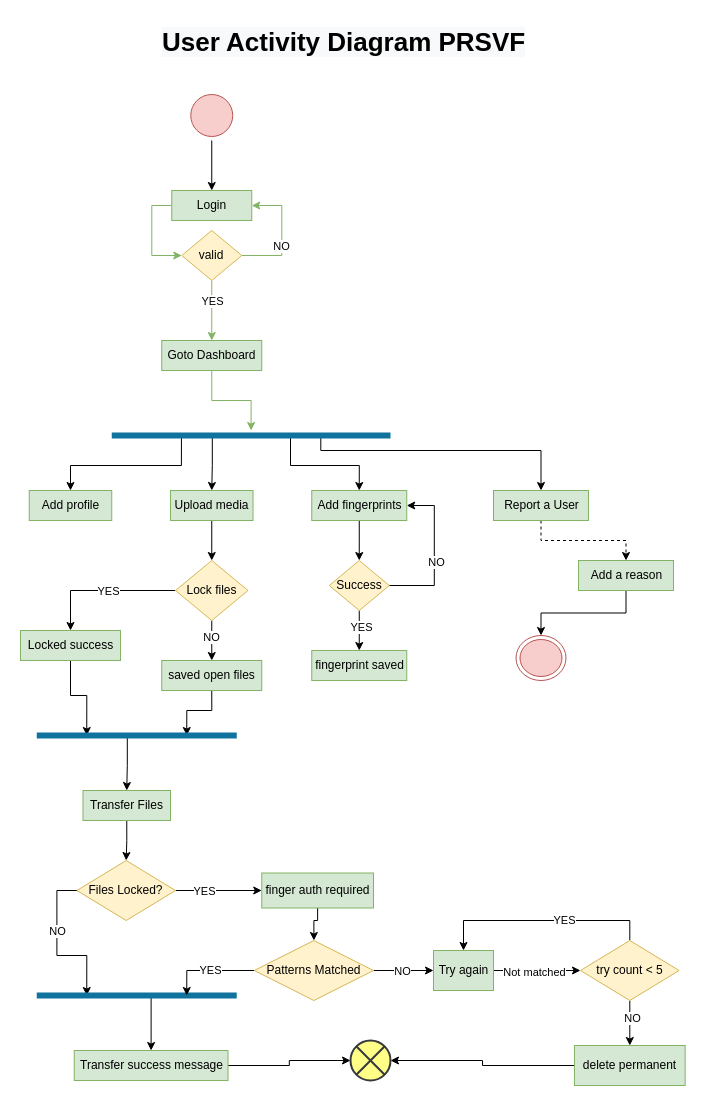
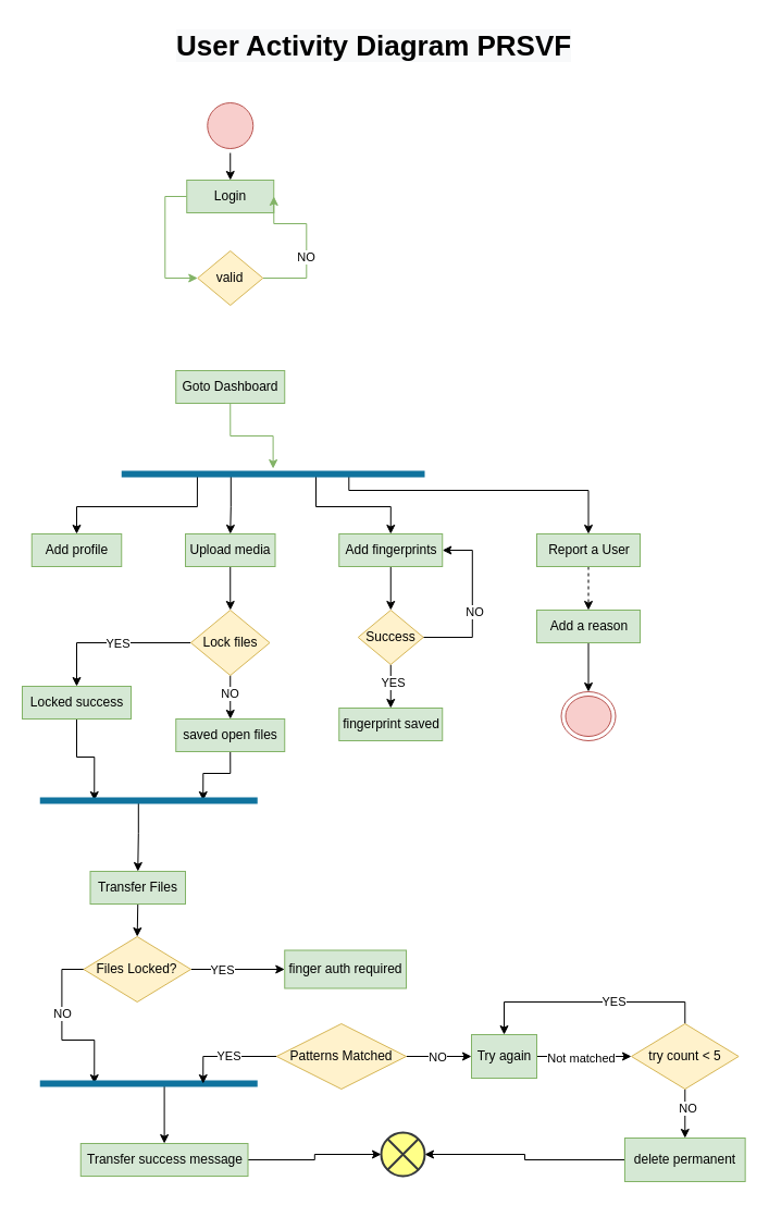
  <mxCell id="0" />
  <mxCell id="1" parent="0" />
  <mxCell id="2" style="edgeStyle=orthogonalEdgeStyle;rounded=0;orthogonalLoop=1;jettySize=auto;html=1;exitX=0.5;exitY=1;exitDx=0;exitDy=0;entryX=0.5;entryY=0;entryDx=0;entryDy=0;" edge="1" parent="1" source="3" target="5"><mxGeometry relative="1" as="geometry" /></mxCell>
  <mxCell id="3" value="" style="ellipse;html=1;shape=startState;fillColor=#f8cecc;strokeColor=#b85450;" vertex="1" parent="1"><mxGeometry x="186.25" y="90" width="50" height="50" as="geometry" /></mxCell>
  <mxCell id="4" style="edgeStyle=orthogonalEdgeStyle;rounded=0;orthogonalLoop=1;jettySize=auto;html=1;exitX=0;exitY=0.5;exitDx=0;exitDy=0;entryX=0;entryY=0.5;entryDx=0;entryDy=0;fillColor=#d5e8d4;strokeColor=#82b366;fontColor=#000000;" edge="1" parent="1" source="5" target="12"><mxGeometry relative="1" as="geometry" /></mxCell>
- <mxCell id="5" value="Login" style="html=1;dashed=0;whitespace=wrap;fillColor=#d5e8d4;strokeColor=#82b366;" vertex="1" parent="1"><mxGeometry x="171.25" y="190" width="80" height="30" as="geometry" /></mxCell>
+ <mxCell id="5" value="Login" style="html=1;dashed=0;whitespace=wrap;fillColor=#d5e8d4;strokeColor=#82b366;" vertex="1" parent="1"><mxGeometry x="171.25" y="165" width="80" height="30" as="geometry" /></mxCell>
  <mxCell id="6" style="edgeStyle=orthogonalEdgeStyle;rounded=0;orthogonalLoop=1;jettySize=auto;html=1;exitX=0.5;exitY=1;exitDx=0;exitDy=0;entryX=0.5;entryY=0;entryDx=0;entryDy=0;entryPerimeter=0;fillColor=#d5e8d4;strokeColor=#82b366;" edge="1" parent="1" source="7" target="17"><mxGeometry relative="1" as="geometry" /></mxCell>
  <mxCell id="7" value="Goto Dashboard" style="html=1;dashed=0;whitespace=wrap;fillColor=#d5e8d4;strokeColor=#82b366;" vertex="1" parent="1"><mxGeometry x="161.25" y="340" width="100" height="30" as="geometry" /></mxCell>
  <mxCell id="8" style="edgeStyle=orthogonalEdgeStyle;rounded=0;orthogonalLoop=1;jettySize=auto;html=1;exitX=1;exitY=0.5;exitDx=0;exitDy=0;entryX=1;entryY=0.5;entryDx=0;entryDy=0;fillColor=#d5e8d4;strokeColor=#82b366;" edge="1" parent="1" source="12" target="5"><mxGeometry relative="1" as="geometry"><Array as="points"><mxPoint x="281.25" y="255" /><mxPoint x="281.25" y="205" /></Array></mxGeometry></mxCell>
  <mxCell id="9" value="NO" style="edgeLabel;html=1;align=center;verticalAlign=middle;resizable=0;points=[];" vertex="1" connectable="0" parent="8"><mxGeometry x="-0.167" y="1" relative="1" as="geometry"><mxPoint as="offset" /></mxGeometry></mxCell>
- <mxCell id="10" style="edgeStyle=orthogonalEdgeStyle;rounded=0;orthogonalLoop=1;jettySize=auto;html=1;exitX=0.5;exitY=1;exitDx=0;exitDy=0;entryX=0.5;entryY=0;entryDx=0;entryDy=0;fillColor=#d5e8d4;strokeColor=#82b366;" edge="1" parent="1" source="12" target="7"><mxGeometry relative="1" as="geometry" /></mxCell>
- <mxCell id="11" value="YES" style="edgeLabel;html=1;align=center;verticalAlign=middle;resizable=0;points=[];" vertex="1" connectable="0" parent="10"><mxGeometry x="-0.684" y="1" relative="1" as="geometry"><mxPoint x="-1" y="11" as="offset" /></mxGeometry></mxCell>
  <mxCell id="12" value="valid" style="rhombus;whiteSpace=wrap;html=1;fillColor=#fff2cc;strokeColor=#d6b656;" vertex="1" parent="1"><mxGeometry x="181.25" y="230" width="60" height="50" as="geometry" /></mxCell>
  <mxCell id="13" style="edgeStyle=orthogonalEdgeStyle;rounded=0;orthogonalLoop=1;jettySize=auto;html=1;exitX=0.25;exitY=0.5;exitDx=0;exitDy=0;exitPerimeter=0;entryX=0.5;entryY=0;entryDx=0;entryDy=0;" edge="1" parent="1" source="17" target="19"><mxGeometry relative="1" as="geometry" /></mxCell>
  <mxCell id="14" style="edgeStyle=orthogonalEdgeStyle;rounded=0;orthogonalLoop=1;jettySize=auto;html=1;exitX=0.75;exitY=0.5;exitDx=0;exitDy=0;exitPerimeter=0;entryX=0.5;entryY=0;entryDx=0;entryDy=0;" edge="1" parent="1" source="17" target="21"><mxGeometry relative="1" as="geometry"><Array as="points"><mxPoint x="290" y="435" /><mxPoint x="290" y="465" /><mxPoint x="359" y="465" /></Array></mxGeometry></mxCell>
  <mxCell id="15" style="edgeStyle=orthogonalEdgeStyle;rounded=0;orthogonalLoop=1;jettySize=auto;html=1;exitX=0.25;exitY=0.5;exitDx=0;exitDy=0;exitPerimeter=0;entryX=0.5;entryY=0;entryDx=0;entryDy=0;" edge="1" parent="1" source="17" target="29"><mxGeometry relative="1" as="geometry"><Array as="points"><mxPoint x="211.75" y="435" /><mxPoint x="211.75" y="465" /></Array></mxGeometry></mxCell>
  <mxCell id="16" style="edgeStyle=orthogonalEdgeStyle;rounded=0;orthogonalLoop=1;jettySize=auto;html=1;exitX=0.75;exitY=0.5;exitDx=0;exitDy=0;exitPerimeter=0;entryX=0.5;entryY=0;entryDx=0;entryDy=0;" edge="1" parent="1" source="17" target="71"><mxGeometry relative="1" as="geometry"><mxPoint x="540" y="470" as="targetPoint" /><Array as="points"><mxPoint x="320" y="450" /><mxPoint x="540" y="450" /><mxPoint x="540" y="490" /></Array></mxGeometry></mxCell>
  <mxCell id="17" value="" style="shape=line;html=1;strokeWidth=6;strokeColor=#10739e;fillColor=#b1ddf0;" vertex="1" parent="1"><mxGeometry x="111.25" y="430" width="278.75" height="10" as="geometry" /></mxCell>
  <mxCell id="18" value="&lt;font style=&quot;color: rgb(0, 0, 0); font-family: Helvetica; font-style: normal; font-variant-ligatures: normal; font-variant-caps: normal; font-weight: 400; letter-spacing: normal; orphans: 2; text-align: center; text-indent: 0px; text-transform: none; widows: 2; word-spacing: 0px; -webkit-text-stroke-width: 0px; background-color: rgb(248, 249, 250); text-decoration-thickness: initial; text-decoration-style: initial; text-decoration-color: initial; font-size: 26px;&quot;&gt;&lt;b&gt;User Activity Diagram&amp;nbsp;&lt;/b&gt;&lt;/font&gt;&lt;span style=&quot;color: rgb(0, 0, 0); font-family: Helvetica; font-style: normal; font-variant-ligatures: normal; font-variant-caps: normal; font-weight: 400; letter-spacing: normal; orphans: 2; text-align: center; text-indent: 0px; text-transform: none; widows: 2; word-spacing: 0px; -webkit-text-stroke-width: 0px; background-color: rgb(248, 249, 250); text-decoration-thickness: initial; text-decoration-style: initial; text-decoration-color: initial; font-size: 26px;&quot;&gt;&lt;b&gt;PRSVF&lt;/b&gt;&lt;/span&gt;" style="text;whiteSpace=wrap;html=1;" vertex="1" parent="1"><mxGeometry x="160" y="20" width="410" height="30" as="geometry" /></mxCell>
  <mxCell id="19" value="Add profile" style="html=1;dashed=0;whitespace=wrap;fillColor=#d5e8d4;strokeColor=#82b366;" vertex="1" parent="1"><mxGeometry x="28.75" y="490" width="82.5" height="30" as="geometry" /></mxCell>
  <mxCell id="20" style="edgeStyle=orthogonalEdgeStyle;rounded=0;orthogonalLoop=1;jettySize=auto;html=1;exitX=0.5;exitY=1;exitDx=0;exitDy=0;entryX=0.5;entryY=0;entryDx=0;entryDy=0;" edge="1" parent="1" source="21" target="26"><mxGeometry relative="1" as="geometry" /></mxCell>
  <mxCell id="21" value="Add fingerprints" style="html=1;dashed=0;whitespace=wrap;fillColor=#d5e8d4;strokeColor=#82b366;" vertex="1" parent="1"><mxGeometry x="311.25" y="490" width="95" height="30" as="geometry" /></mxCell>
  <mxCell id="22" style="edgeStyle=orthogonalEdgeStyle;rounded=0;orthogonalLoop=1;jettySize=auto;html=1;exitX=1;exitY=0.5;exitDx=0;exitDy=0;entryX=1;entryY=0.5;entryDx=0;entryDy=0;" edge="1" parent="1" source="26" target="21"><mxGeometry relative="1" as="geometry"><Array as="points"><mxPoint x="433.75" y="585" /><mxPoint x="433.75" y="505" /></Array></mxGeometry></mxCell>
  <mxCell id="23" value="NO" style="edgeLabel;html=1;align=center;verticalAlign=middle;resizable=0;points=[];" vertex="1" connectable="0" parent="22"><mxGeometry x="-0.095" y="-2" relative="1" as="geometry"><mxPoint as="offset" /></mxGeometry></mxCell>
  <mxCell id="24" style="edgeStyle=orthogonalEdgeStyle;rounded=0;orthogonalLoop=1;jettySize=auto;html=1;exitX=0.5;exitY=1;exitDx=0;exitDy=0;entryX=0.5;entryY=0;entryDx=0;entryDy=0;" edge="1" parent="1" source="26" target="27"><mxGeometry relative="1" as="geometry" /></mxCell>
  <mxCell id="25" value="YES" style="edgeLabel;html=1;align=center;verticalAlign=middle;resizable=0;points=[];" vertex="1" connectable="0" parent="24"><mxGeometry x="-0.2" y="2" relative="1" as="geometry"><mxPoint as="offset" /></mxGeometry></mxCell>
  <mxCell id="26" value="Success" style="rhombus;whiteSpace=wrap;html=1;fillColor=#fff2cc;strokeColor=#d6b656;" vertex="1" parent="1"><mxGeometry x="328.75" y="560" width="60" height="50" as="geometry" /></mxCell>
  <mxCell id="27" value="fingerprint saved" style="html=1;dashed=0;whitespace=wrap;fillColor=#d5e8d4;strokeColor=#82b366;" vertex="1" parent="1"><mxGeometry x="311.25" y="650" width="95" height="30" as="geometry" /></mxCell>
  <mxCell id="28" style="edgeStyle=orthogonalEdgeStyle;rounded=0;orthogonalLoop=1;jettySize=auto;html=1;exitX=0.5;exitY=1;exitDx=0;exitDy=0;entryX=0.5;entryY=0;entryDx=0;entryDy=0;" edge="1" parent="1" source="29" target="34"><mxGeometry relative="1" as="geometry" /></mxCell>
  <mxCell id="29" value="Upload media" style="html=1;dashed=0;whitespace=wrap;fillColor=#d5e8d4;strokeColor=#82b366;" vertex="1" parent="1"><mxGeometry x="170" y="490" width="82.5" height="30" as="geometry" /></mxCell>
  <mxCell id="30" style="edgeStyle=orthogonalEdgeStyle;rounded=0;orthogonalLoop=1;jettySize=auto;html=1;exitX=0;exitY=0.5;exitDx=0;exitDy=0;entryX=0.5;entryY=0;entryDx=0;entryDy=0;" edge="1" parent="1" source="34" target="36"><mxGeometry relative="1" as="geometry" /></mxCell>
  <mxCell id="31" value="YES" style="edgeLabel;html=1;align=center;verticalAlign=middle;resizable=0;points=[];" vertex="1" connectable="0" parent="30"><mxGeometry x="-0.058" relative="1" as="geometry"><mxPoint as="offset" /></mxGeometry></mxCell>
  <mxCell id="32" style="edgeStyle=orthogonalEdgeStyle;rounded=0;orthogonalLoop=1;jettySize=auto;html=1;exitX=0.5;exitY=1;exitDx=0;exitDy=0;entryX=0.5;entryY=0;entryDx=0;entryDy=0;" edge="1" parent="1" source="34" target="38"><mxGeometry relative="1" as="geometry" /></mxCell>
  <mxCell id="33" value="NO" style="edgeLabel;html=1;align=center;verticalAlign=middle;resizable=0;points=[];" vertex="1" connectable="0" parent="32"><mxGeometry x="-0.2" y="-1" relative="1" as="geometry"><mxPoint as="offset" /></mxGeometry></mxCell>
  <mxCell id="34" value="Lock files" style="rhombus;whiteSpace=wrap;html=1;fillColor=#fff2cc;strokeColor=#d6b656;" vertex="1" parent="1"><mxGeometry x="175" y="560" width="72.5" height="60" as="geometry" /></mxCell>
  <mxCell id="35" style="edgeStyle=orthogonalEdgeStyle;rounded=0;orthogonalLoop=1;jettySize=auto;html=1;exitX=0.5;exitY=1;exitDx=0;exitDy=0;entryX=0.25;entryY=0.5;entryDx=0;entryDy=0;entryPerimeter=0;" edge="1" parent="1" source="36" target="40"><mxGeometry relative="1" as="geometry" /></mxCell>
  <mxCell id="36" value="Locked success" style="html=1;dashed=0;whitespace=wrap;fillColor=#d5e8d4;strokeColor=#82b366;" vertex="1" parent="1"><mxGeometry x="20" y="630" width="100" height="30" as="geometry" /></mxCell>
  <mxCell id="37" style="edgeStyle=orthogonalEdgeStyle;rounded=0;orthogonalLoop=1;jettySize=auto;html=1;exitX=0.5;exitY=1;exitDx=0;exitDy=0;entryX=0.75;entryY=0.5;entryDx=0;entryDy=0;entryPerimeter=0;" edge="1" parent="1" source="38" target="40"><mxGeometry relative="1" as="geometry" /></mxCell>
  <mxCell id="38" value="saved open files" style="html=1;dashed=0;whitespace=wrap;fillColor=#d5e8d4;strokeColor=#82b366;" vertex="1" parent="1"><mxGeometry x="161.25" y="660" width="100" height="30" as="geometry" /></mxCell>
  <mxCell id="39" style="edgeStyle=orthogonalEdgeStyle;rounded=0;orthogonalLoop=1;jettySize=auto;html=1;exitX=0.25;exitY=0.5;exitDx=0;exitDy=0;exitPerimeter=0;entryX=0.5;entryY=0;entryDx=0;entryDy=0;" edge="1" parent="1" source="40" target="42"><mxGeometry relative="1" as="geometry"><Array as="points"><mxPoint x="126.75" y="735" /><mxPoint x="126.75" y="765" /></Array></mxGeometry></mxCell>
  <mxCell id="40" value="" style="shape=line;html=1;strokeWidth=6;strokeColor=#10739e;fillColor=#b1ddf0;" vertex="1" parent="1"><mxGeometry x="36.25" y="730" width="200" height="10" as="geometry" /></mxCell>
  <mxCell id="41" style="edgeStyle=orthogonalEdgeStyle;rounded=0;orthogonalLoop=1;jettySize=auto;html=1;exitX=0.5;exitY=1;exitDx=0;exitDy=0;entryX=0.5;entryY=0;entryDx=0;entryDy=0;" edge="1" parent="1" source="42" target="47"><mxGeometry relative="1" as="geometry" /></mxCell>
- <mxCell id="42" value="Transfer Files" style="html=1;dashed=0;whitespace=wrap;fillColor=#d5e8d4;strokeColor=#82b366;" vertex="1" parent="1"><mxGeometry x="82.5" y="790" width="87.5" height="30" as="geometry" /></mxCell>
+ <mxCell id="42" value="Transfer Files" style="html=1;dashed=0;whitespace=wrap;fillColor=#d5e8d4;strokeColor=#82b366;" vertex="1" parent="1"><mxGeometry x="82.5" y="800" width="87.5" height="30" as="geometry" /></mxCell>
  <mxCell id="43" style="edgeStyle=orthogonalEdgeStyle;rounded=0;orthogonalLoop=1;jettySize=auto;html=1;exitX=0;exitY=0.5;exitDx=0;exitDy=0;entryX=0.25;entryY=0.5;entryDx=0;entryDy=0;entryPerimeter=0;" edge="1" parent="1" source="47" target="51"><mxGeometry relative="1" as="geometry"><mxPoint x="43.75" y="905" as="targetPoint" /></mxGeometry></mxCell>
  <mxCell id="44" value="NO" style="edgeLabel;html=1;align=center;verticalAlign=middle;resizable=0;points=[];" vertex="1" connectable="0" parent="43"><mxGeometry x="0.009" relative="1" as="geometry"><mxPoint y="-18" as="offset" /></mxGeometry></mxCell>
  <mxCell id="45" style="edgeStyle=orthogonalEdgeStyle;rounded=0;orthogonalLoop=1;jettySize=auto;html=1;exitX=1;exitY=0.5;exitDx=0;exitDy=0;entryX=0;entryY=0.5;entryDx=0;entryDy=0;" edge="1" parent="1" source="47" target="53"><mxGeometry relative="1" as="geometry" /></mxCell>
  <mxCell id="46" value="YES" style="edgeLabel;html=1;align=center;verticalAlign=middle;resizable=0;points=[];" vertex="1" connectable="0" parent="45"><mxGeometry x="-0.351" relative="1" as="geometry"><mxPoint as="offset" /></mxGeometry></mxCell>
  <mxCell id="47" value="Files Locked?" style="rhombus;whiteSpace=wrap;html=1;fillColor=#fff2cc;strokeColor=#d6b656;" vertex="1" parent="1"><mxGeometry x="76.38" y="860" width="98.62" height="60" as="geometry" /></mxCell>
  <mxCell id="48" style="edgeStyle=orthogonalEdgeStyle;rounded=0;orthogonalLoop=1;jettySize=auto;html=1;exitX=1;exitY=0.5;exitDx=0;exitDy=0;entryX=0;entryY=0.5;entryDx=0;entryDy=0;entryPerimeter=0;" edge="1" parent="1" source="49" target="69"><mxGeometry relative="1" as="geometry" /></mxCell>
  <mxCell id="49" value="Transfer success message" style="html=1;dashed=0;whitespace=wrap;fillColor=#d5e8d4;strokeColor=#82b366;" vertex="1" parent="1"><mxGeometry x="73.75" y="1050" width="153.75" height="30" as="geometry" /></mxCell>
  <mxCell id="50" style="edgeStyle=orthogonalEdgeStyle;rounded=0;orthogonalLoop=1;jettySize=auto;html=1;exitX=0.25;exitY=0.5;exitDx=0;exitDy=0;exitPerimeter=0;entryX=0.5;entryY=0;entryDx=0;entryDy=0;" edge="1" parent="1" source="51" target="49"><mxGeometry relative="1" as="geometry"><Array as="points"><mxPoint x="150.75" y="995" /></Array></mxGeometry></mxCell>
  <mxCell id="51" value="" style="shape=line;html=1;strokeWidth=6;strokeColor=#10739e;fillColor=#b1ddf0;" vertex="1" parent="1"><mxGeometry x="36.25" y="990" width="200" height="10" as="geometry" /></mxCell>
- <mxCell id="52" style="edgeStyle=orthogonalEdgeStyle;rounded=0;orthogonalLoop=1;jettySize=auto;html=1;exitX=0.5;exitY=1;exitDx=0;exitDy=0;entryX=0.5;entryY=0;entryDx=0;entryDy=0;" edge="1" parent="1" source="53" target="58"><mxGeometry relative="1" as="geometry"><Array as="points"><mxPoint x="317" y="920" /><mxPoint x="313" y="920" /></Array></mxGeometry></mxCell>
  <mxCell id="53" value="finger auth required" style="html=1;dashed=0;whitespace=wrap;fillColor=#d5e8d4;strokeColor=#82b366;" vertex="1" parent="1"><mxGeometry x="261.25" y="872.5" width="111.75" height="35" as="geometry" /></mxCell>
  <mxCell id="54" style="edgeStyle=orthogonalEdgeStyle;rounded=0;orthogonalLoop=1;jettySize=auto;html=1;exitX=0;exitY=0.5;exitDx=0;exitDy=0;entryX=0.75;entryY=0.5;entryDx=0;entryDy=0;entryPerimeter=0;" edge="1" parent="1" source="58" target="51"><mxGeometry relative="1" as="geometry"><Array as="points"><mxPoint x="186" y="970" /></Array></mxGeometry></mxCell>
  <mxCell id="55" value="YES" style="edgeLabel;html=1;align=center;verticalAlign=middle;resizable=0;points=[];" vertex="1" connectable="0" parent="54"><mxGeometry x="-0.053" y="-1" relative="1" as="geometry"><mxPoint as="offset" /></mxGeometry></mxCell>
  <mxCell id="56" style="edgeStyle=orthogonalEdgeStyle;rounded=0;orthogonalLoop=1;jettySize=auto;html=1;exitX=1;exitY=0.5;exitDx=0;exitDy=0;entryX=0;entryY=0.5;entryDx=0;entryDy=0;" edge="1" parent="1" source="58" target="61"><mxGeometry relative="1" as="geometry"><mxPoint x="453" y="970" as="targetPoint" /></mxGeometry></mxCell>
  <mxCell id="57" value="NO" style="edgeLabel;html=1;align=center;verticalAlign=middle;resizable=0;points=[];" vertex="1" connectable="0" parent="56"><mxGeometry x="-0.45" y="-4" relative="1" as="geometry"><mxPoint x="11" y="-4" as="offset" /></mxGeometry></mxCell>
  <mxCell id="58" value="Patterns Matched" style="rhombus;whiteSpace=wrap;html=1;fillColor=#fff2cc;strokeColor=#d6b656;" vertex="1" parent="1"><mxGeometry x="253.75" y="940" width="119.25" height="60" as="geometry" /></mxCell>
  <mxCell id="59" style="edgeStyle=orthogonalEdgeStyle;rounded=0;orthogonalLoop=1;jettySize=auto;html=1;exitX=1;exitY=0.5;exitDx=0;exitDy=0;entryX=0;entryY=0.5;entryDx=0;entryDy=0;" edge="1" parent="1" source="61" target="66"><mxGeometry relative="1" as="geometry" /></mxCell>
  <mxCell id="60" value="Not matched" style="edgeLabel;html=1;align=center;verticalAlign=middle;resizable=0;points=[];" vertex="1" connectable="0" parent="59"><mxGeometry x="-0.08" y="-1" relative="1" as="geometry"><mxPoint as="offset" /></mxGeometry></mxCell>
  <mxCell id="61" value="Try again" style="html=1;dashed=0;whitespace=wrap;fillColor=#d5e8d4;strokeColor=#82b366;" vertex="1" parent="1"><mxGeometry x="433" y="950" width="60" height="40" as="geometry" /></mxCell>
  <mxCell id="62" style="edgeStyle=orthogonalEdgeStyle;rounded=0;orthogonalLoop=1;jettySize=auto;html=1;exitX=0.5;exitY=0;exitDx=0;exitDy=0;entryX=0.5;entryY=0;entryDx=0;entryDy=0;" edge="1" parent="1" source="66" target="61"><mxGeometry relative="1" as="geometry" /></mxCell>
  <mxCell id="63" value="YES" style="edgeLabel;html=1;align=center;verticalAlign=middle;resizable=0;points=[];" vertex="1" connectable="0" parent="62"><mxGeometry x="-0.202" y="-1" relative="1" as="geometry"><mxPoint as="offset" /></mxGeometry></mxCell>
  <mxCell id="64" style="edgeStyle=orthogonalEdgeStyle;rounded=0;orthogonalLoop=1;jettySize=auto;html=1;exitX=0.5;exitY=1;exitDx=0;exitDy=0;entryX=0.5;entryY=0;entryDx=0;entryDy=0;" edge="1" parent="1" source="66" target="68"><mxGeometry relative="1" as="geometry" /></mxCell>
  <mxCell id="65" value="NO" style="edgeLabel;html=1;align=center;verticalAlign=middle;resizable=0;points=[];" vertex="1" connectable="0" parent="64"><mxGeometry x="-0.25" y="2" relative="1" as="geometry"><mxPoint as="offset" /></mxGeometry></mxCell>
  <mxCell id="66" value="try count &amp;lt; 5" style="rhombus;whiteSpace=wrap;html=1;fillColor=#fff2cc;strokeColor=#d6b656;" vertex="1" parent="1"><mxGeometry x="580" y="940" width="98.62" height="60" as="geometry" /></mxCell>
  <mxCell id="67" style="edgeStyle=orthogonalEdgeStyle;rounded=0;orthogonalLoop=1;jettySize=auto;html=1;exitX=0;exitY=0.5;exitDx=0;exitDy=0;entryX=1;entryY=0.5;entryDx=0;entryDy=0;entryPerimeter=0;" edge="1" parent="1" source="68" target="69"><mxGeometry relative="1" as="geometry" /></mxCell>
  <mxCell id="68" value="delete permanent" style="html=1;dashed=0;whitespace=wrap;fillColor=#d5e8d4;strokeColor=#82b366;" vertex="1" parent="1"><mxGeometry x="573.96" y="1045" width="110.69" height="40" as="geometry" /></mxCell>
  <mxCell id="69" value="" style="html=1;shape=mxgraph.sysml.flowFinal;strokeWidth=2;verticalLabelPosition=bottom;verticalAlignment=top;fillColor=#ffff88;strokeColor=#36393d;" vertex="1" parent="1"><mxGeometry x="350" y="1040" width="40" height="40" as="geometry" /></mxCell>
  <mxCell id="70" style="edgeStyle=orthogonalEdgeStyle;rounded=0;orthogonalLoop=1;jettySize=auto;html=1;exitX=0.5;exitY=1;exitDx=0;exitDy=0;entryX=0.5;entryY=0;entryDx=0;entryDy=0;dashed=1;" edge="1" parent="1" source="71" target="73"><mxGeometry relative="1" as="geometry" /></mxCell>
  <mxCell id="71" value="Report a User" style="html=1;dashed=0;whitespace=wrap;fillColor=#d5e8d4;strokeColor=#82b366;" vertex="1" parent="1"><mxGeometry x="493" y="490" width="95" height="30" as="geometry" /></mxCell>
  <mxCell id="72" style="edgeStyle=orthogonalEdgeStyle;rounded=0;orthogonalLoop=1;jettySize=auto;html=1;exitX=0.5;exitY=1;exitDx=0;exitDy=0;entryX=0.5;entryY=0;entryDx=0;entryDy=0;" edge="1" parent="1" source="73" target="74"><mxGeometry relative="1" as="geometry" /></mxCell>
- <mxCell id="73" value="Add a reason" style="html=1;dashed=0;whitespace=wrap;fillColor=#d5e8d4;strokeColor=#82b366;" vertex="1" parent="1"><mxGeometry x="578" y="560" width="95" height="30" as="geometry" /></mxCell>
+ <mxCell id="73" value="Add a reason" style="html=1;dashed=0;whitespace=wrap;fillColor=#d5e8d4;strokeColor=#82b366;" vertex="1" parent="1"><mxGeometry x="493" y="560" width="95" height="30" as="geometry" /></mxCell>
  <mxCell id="74" value="" style="ellipse;html=1;shape=endState;fillColor=#f8cecc;strokeColor=#b85450;" vertex="1" parent="1"><mxGeometry x="515.5" y="635" width="50" height="45" as="geometry" /></mxCell>
